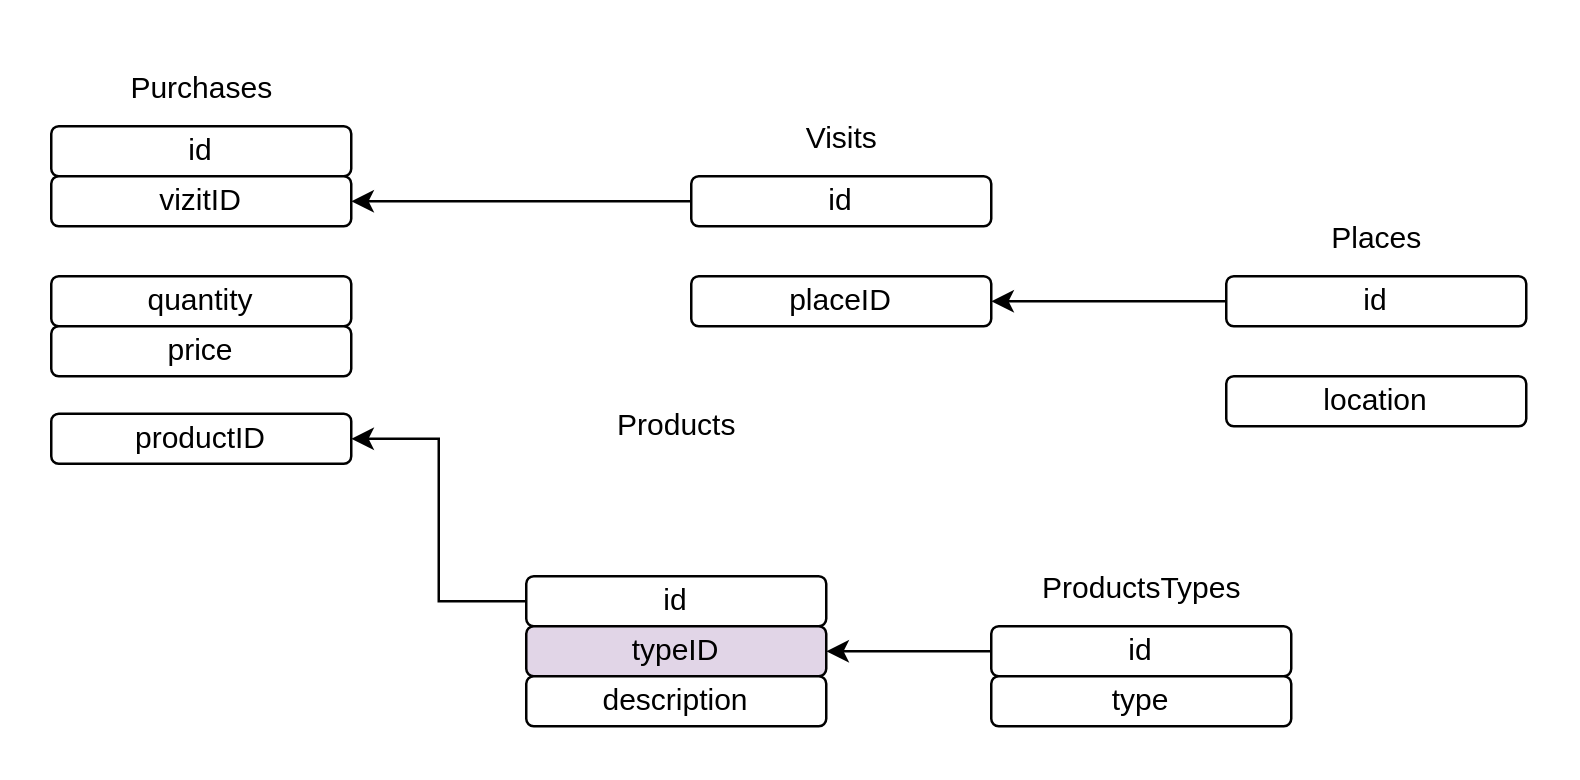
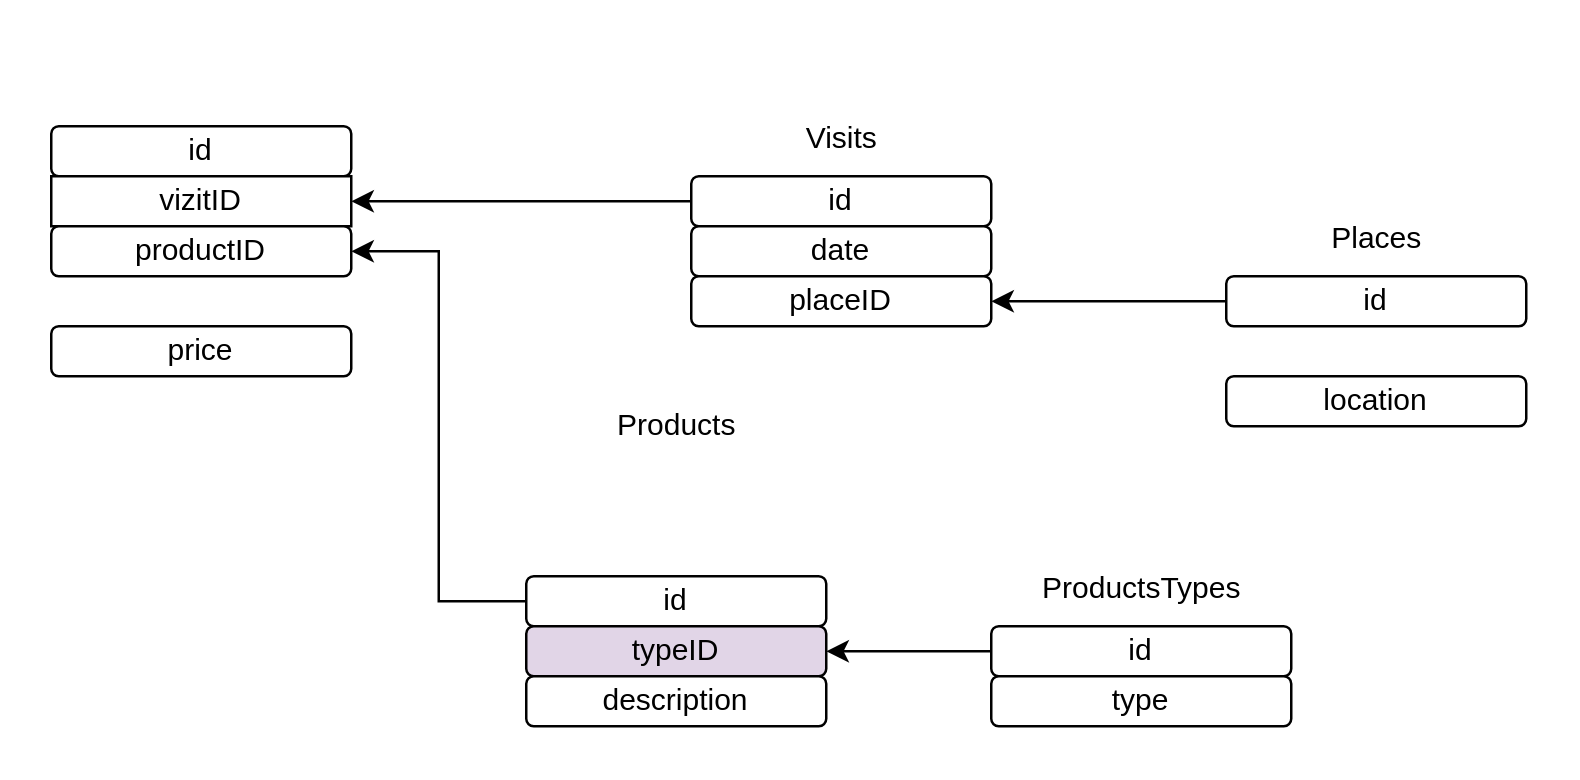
  <mxCell id="0" />
  <mxCell id="1" parent="0" />
  <mxCell id="2" value="id" style="rounded=1;whiteSpace=wrap;html=1;" vertex="1" parent="1"><mxGeometry x="276" y="70" width="120" height="20" as="geometry" /></mxCell>
+ <mxCell id="3" value="date" style="rounded=1;whiteSpace=wrap;html=1;" vertex="1" parent="1"><mxGeometry x="276" y="90" width="120" height="20" as="geometry" /></mxCell>
  <mxCell id="4" value="Visits" style="text;html=1;align=center;verticalAlign=middle;resizable=0;points=[];autosize=1;strokeColor=none;fillColor=none;" vertex="1" parent="1"><mxGeometry x="311" y="40" width="50" height="30" as="geometry" /></mxCell>
  <mxCell id="5" value="id" style="rounded=1;whiteSpace=wrap;html=1;" vertex="1" parent="1"><mxGeometry x="20" y="50" width="120" height="20" as="geometry" /></mxCell>
- <mxCell id="6" value="Purchases" style="text;html=1;align=center;verticalAlign=middle;resizable=0;points=[];autosize=1;strokeColor=none;fillColor=none;" vertex="1" parent="1"><mxGeometry x="40" y="20" width="80" height="30" as="geometry" /></mxCell>
- <mxCell id="7" value="vizitID" style="rounded=1;whiteSpace=wrap;html=1;" vertex="1" parent="1"><mxGeometry x="20" y="70" width="120" height="20" as="geometry" /></mxCell>
- <mxCell id="8" value="productID" style="rounded=1;whiteSpace=wrap;html=1;" vertex="1" parent="1"><mxGeometry x="20" y="165" width="120" height="20" as="geometry" /></mxCell>
- <mxCell id="9" value="quantity" style="rounded=1;whiteSpace=wrap;html=1;" vertex="1" parent="1"><mxGeometry x="20" y="110" width="120" height="20" as="geometry" /></mxCell>
+ <mxCell id="7" value="vizitID" style="whiteSpace=wrap;html=1;rounded=0;" vertex="1" parent="1"><mxGeometry x="20" y="70" width="120" height="20" as="geometry" /></mxCell>
+ <mxCell id="8" value="productID" style="rounded=1;whiteSpace=wrap;html=1;" vertex="1" parent="1"><mxGeometry x="20" y="90" width="120" height="20" as="geometry" /></mxCell>
  <mxCell id="10" value="price" style="rounded=1;whiteSpace=wrap;html=1;" vertex="1" parent="1"><mxGeometry x="20" y="130" width="120" height="20" as="geometry" /></mxCell>
  <mxCell id="11" value="" style="endArrow=classic;html=1;rounded=0;exitX=0;exitY=0.5;exitDx=0;exitDy=0;entryX=1;entryY=0.5;entryDx=0;entryDy=0;" edge="1" parent="1" source="2" target="7"><mxGeometry width="50" height="50" relative="1" as="geometry"><mxPoint x="180" y="390" as="sourcePoint" /><mxPoint x="230" y="340" as="targetPoint" /></mxGeometry></mxCell>
  <mxCell id="12" value="Products" style="text;html=1;align=center;verticalAlign=middle;resizable=0;points=[];autosize=1;strokeColor=none;fillColor=none;" vertex="1" parent="1"><mxGeometry x="235" y="155" width="70" height="30" as="geometry" /></mxCell>
  <mxCell id="13" style="edgeStyle=orthogonalEdgeStyle;rounded=0;orthogonalLoop=1;jettySize=auto;html=1;exitX=0;exitY=0.5;exitDx=0;exitDy=0;entryX=1;entryY=0.5;entryDx=0;entryDy=0;" edge="1" parent="1" source="14" target="8"><mxGeometry relative="1" as="geometry" /></mxCell>
  <mxCell id="14" value="id" style="rounded=1;whiteSpace=wrap;html=1;" vertex="1" parent="1"><mxGeometry x="210" y="230" width="120" height="20" as="geometry" /></mxCell>
  <mxCell id="15" value="typeID" style="rounded=1;whiteSpace=wrap;html=1;fillColor=#e1d5e7;" vertex="1" parent="1"><mxGeometry x="210" y="250" width="120" height="20" as="geometry" /></mxCell>
  <mxCell id="16" value="description" style="rounded=1;whiteSpace=wrap;html=1;" vertex="1" parent="1"><mxGeometry x="210" y="270" width="120" height="20" as="geometry" /></mxCell>
  <mxCell id="17" value="ProductsTypes" style="text;html=1;align=center;verticalAlign=middle;resizable=0;points=[];autosize=1;strokeColor=none;fillColor=none;" vertex="1" parent="1"><mxGeometry x="406" y="220" width="100" height="30" as="geometry" /></mxCell>
  <mxCell id="18" style="edgeStyle=orthogonalEdgeStyle;rounded=0;orthogonalLoop=1;jettySize=auto;html=1;exitX=0;exitY=0.5;exitDx=0;exitDy=0;entryX=1;entryY=0.5;entryDx=0;entryDy=0;" edge="1" parent="1" source="19" target="15"><mxGeometry relative="1" as="geometry" /></mxCell>
  <mxCell id="19" value="id" style="rounded=1;whiteSpace=wrap;html=1;" vertex="1" parent="1"><mxGeometry x="396" y="250" width="120" height="20" as="geometry" /></mxCell>
  <mxCell id="20" value="type" style="rounded=1;whiteSpace=wrap;html=1;" vertex="1" parent="1"><mxGeometry x="396" y="270" width="120" height="20" as="geometry" /></mxCell>
  <mxCell id="21" value="placeID" style="rounded=1;whiteSpace=wrap;html=1;" vertex="1" parent="1"><mxGeometry x="276" y="110" width="120" height="20" as="geometry" /></mxCell>
  <mxCell id="22" style="edgeStyle=orthogonalEdgeStyle;rounded=0;orthogonalLoop=1;jettySize=auto;html=1;entryX=1;entryY=0.5;entryDx=0;entryDy=0;" edge="1" parent="1" source="23" target="21"><mxGeometry relative="1" as="geometry" /></mxCell>
  <mxCell id="23" value="id" style="rounded=1;whiteSpace=wrap;html=1;" vertex="1" parent="1"><mxGeometry x="490" y="110" width="120" height="20" as="geometry" /></mxCell>
  <mxCell id="24" value="Places" style="text;html=1;align=center;verticalAlign=middle;resizable=0;points=[];autosize=1;strokeColor=none;fillColor=none;" vertex="1" parent="1"><mxGeometry x="520" y="80" width="60" height="30" as="geometry" /></mxCell>
  <mxCell id="25" value="location" style="rounded=1;whiteSpace=wrap;html=1;" vertex="1" parent="1"><mxGeometry x="490" y="150" width="120" height="20" as="geometry" /></mxCell>
